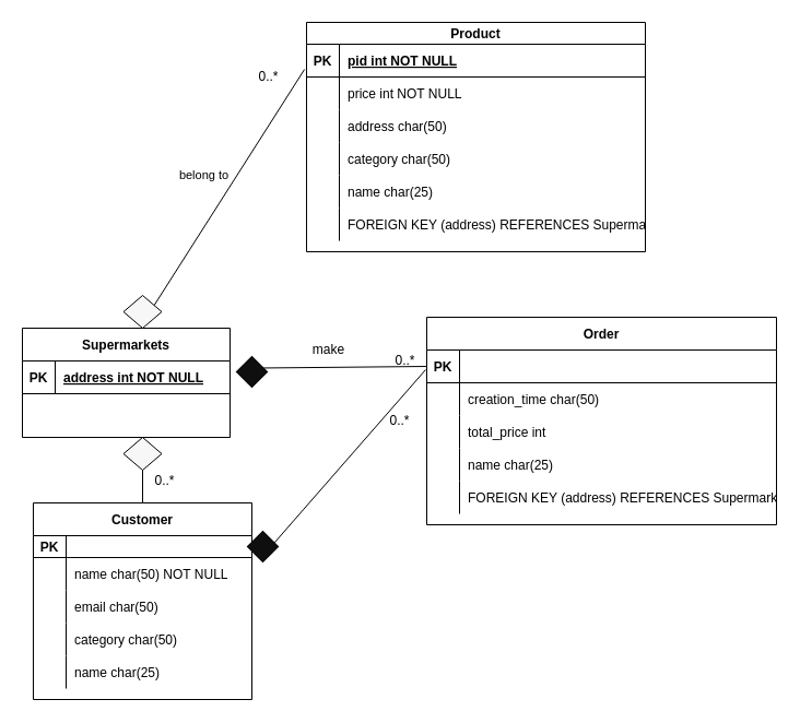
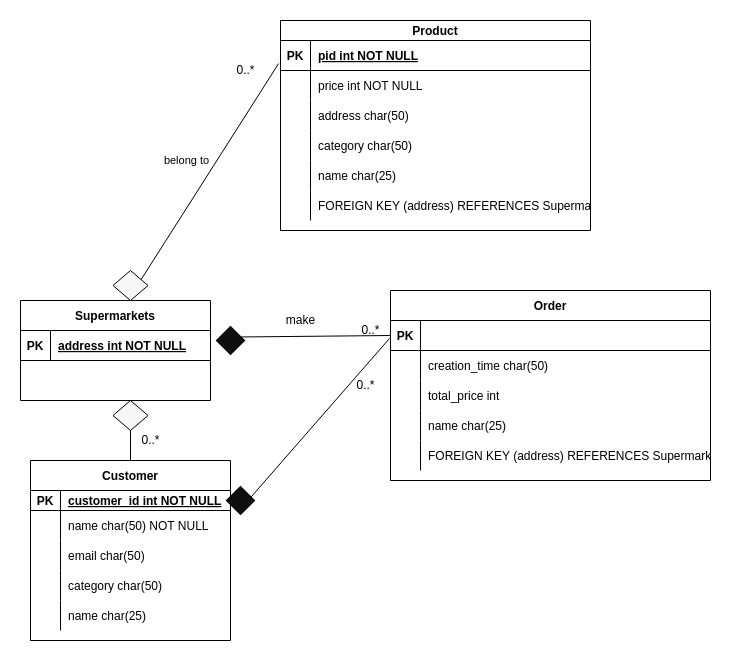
  <mxCell id="0" />
  <mxCell id="1" parent="0" />
  <mxCell id="2" value="Supermarkets" style="shape=table;startSize=30;container=1;collapsible=1;childLayout=tableLayout;fixedRows=1;rowLines=0;fontStyle=1;align=center;resizeLast=1;" vertex="1" parent="1"><mxGeometry x="20" y="300" width="190" height="100" as="geometry" /></mxCell>
  <mxCell id="3" value="" style="shape=partialRectangle;collapsible=0;dropTarget=0;pointerEvents=0;fillColor=none;points=[[0,0.5],[1,0.5]];portConstraint=eastwest;top=0;left=0;right=0;bottom=1;" vertex="1" parent="2"><mxGeometry y="30" width="190" height="30" as="geometry" /></mxCell>
  <mxCell id="4" value="PK" style="shape=partialRectangle;overflow=hidden;connectable=0;fillColor=none;top=0;left=0;bottom=0;right=0;fontStyle=1;" vertex="1" parent="3"><mxGeometry width="30" height="30" as="geometry"><mxRectangle width="30" height="30" as="alternateBounds" /></mxGeometry></mxCell>
  <mxCell id="5" value="address int NOT NULL " style="shape=partialRectangle;overflow=hidden;connectable=0;fillColor=none;top=0;left=0;bottom=0;right=0;align=left;spacingLeft=6;fontStyle=5;" vertex="1" parent="3"><mxGeometry x="30" width="160" height="30" as="geometry"><mxRectangle width="160" height="30" as="alternateBounds" /></mxGeometry></mxCell>
  <mxCell id="6" value="" style="shape=partialRectangle;collapsible=0;dropTarget=0;pointerEvents=0;fillColor=none;points=[[0,0.5],[1,0.5]];portConstraint=eastwest;top=0;left=0;right=0;bottom=0;" vertex="1" parent="2"><mxGeometry y="60" width="190" height="30" as="geometry" /></mxCell>
  <mxCell id="7" value="" style="shape=partialRectangle;overflow=hidden;connectable=0;fillColor=none;top=0;left=0;bottom=0;right=0;" vertex="1" parent="6"><mxGeometry width="30" height="30" as="geometry"><mxRectangle width="30" height="30" as="alternateBounds" /></mxGeometry></mxCell>
  <mxCell id="8" value="Product" style="shape=table;startSize=20;container=1;collapsible=1;childLayout=tableLayout;fixedRows=1;rowLines=0;fontStyle=1;align=center;resizeLast=1;" vertex="1" parent="1"><mxGeometry x="280" y="20" width="310" height="210" as="geometry" /></mxCell>
  <mxCell id="9" value="" style="shape=partialRectangle;collapsible=0;dropTarget=0;pointerEvents=0;fillColor=none;points=[[0,0.5],[1,0.5]];portConstraint=eastwest;top=0;left=0;right=0;bottom=1;" vertex="1" parent="8"><mxGeometry y="20" width="310" height="30" as="geometry" /></mxCell>
  <mxCell id="10" value="PK" style="shape=partialRectangle;overflow=hidden;connectable=0;fillColor=none;top=0;left=0;bottom=0;right=0;fontStyle=1;" vertex="1" parent="9"><mxGeometry width="30" height="30" as="geometry"><mxRectangle width="30" height="30" as="alternateBounds" /></mxGeometry></mxCell>
  <mxCell id="11" value="pid int NOT NULL " style="shape=partialRectangle;overflow=hidden;connectable=0;fillColor=none;top=0;left=0;bottom=0;right=0;align=left;spacingLeft=6;fontStyle=5;" vertex="1" parent="9"><mxGeometry x="30" width="280" height="30" as="geometry"><mxRectangle width="280" height="30" as="alternateBounds" /></mxGeometry></mxCell>
  <mxCell id="12" value="" style="shape=partialRectangle;collapsible=0;dropTarget=0;pointerEvents=0;fillColor=none;points=[[0,0.5],[1,0.5]];portConstraint=eastwest;top=0;left=0;right=0;bottom=0;" vertex="1" parent="8"><mxGeometry y="50" width="310" height="30" as="geometry" /></mxCell>
  <mxCell id="13" value="" style="shape=partialRectangle;overflow=hidden;connectable=0;fillColor=none;top=0;left=0;bottom=0;right=0;" vertex="1" parent="12"><mxGeometry width="30" height="30" as="geometry"><mxRectangle width="30" height="30" as="alternateBounds" /></mxGeometry></mxCell>
  <mxCell id="14" value="price int NOT NULL" style="shape=partialRectangle;overflow=hidden;connectable=0;fillColor=none;top=0;left=0;bottom=0;right=0;align=left;spacingLeft=6;" vertex="1" parent="12"><mxGeometry x="30" width="280" height="30" as="geometry"><mxRectangle width="280" height="30" as="alternateBounds" /></mxGeometry></mxCell>
  <mxCell id="15" value="" style="shape=partialRectangle;collapsible=0;dropTarget=0;pointerEvents=0;fillColor=none;points=[[0,0.5],[1,0.5]];portConstraint=eastwest;top=0;left=0;right=0;bottom=0;" vertex="1" parent="8"><mxGeometry y="80" width="310" height="30" as="geometry" /></mxCell>
  <mxCell id="16" value="" style="shape=partialRectangle;overflow=hidden;connectable=0;fillColor=none;top=0;left=0;bottom=0;right=0;" vertex="1" parent="15"><mxGeometry width="30" height="30" as="geometry"><mxRectangle width="30" height="30" as="alternateBounds" /></mxGeometry></mxCell>
  <mxCell id="17" value="address char(50)" style="shape=partialRectangle;overflow=hidden;connectable=0;fillColor=none;top=0;left=0;bottom=0;right=0;align=left;spacingLeft=6;" vertex="1" parent="15"><mxGeometry x="30" width="280" height="30" as="geometry"><mxRectangle width="280" height="30" as="alternateBounds" /></mxGeometry></mxCell>
  <mxCell id="18" value="" style="shape=partialRectangle;collapsible=0;dropTarget=0;pointerEvents=0;fillColor=none;points=[[0,0.5],[1,0.5]];portConstraint=eastwest;top=0;left=0;right=0;bottom=0;" vertex="1" parent="8"><mxGeometry y="110" width="310" height="30" as="geometry" /></mxCell>
  <mxCell id="19" value="" style="shape=partialRectangle;overflow=hidden;connectable=0;fillColor=none;top=0;left=0;bottom=0;right=0;" vertex="1" parent="18"><mxGeometry width="30" height="30" as="geometry"><mxRectangle width="30" height="30" as="alternateBounds" /></mxGeometry></mxCell>
  <mxCell id="20" value="category char(50)" style="shape=partialRectangle;overflow=hidden;connectable=0;fillColor=none;top=0;left=0;bottom=0;right=0;align=left;spacingLeft=6;" vertex="1" parent="18"><mxGeometry x="30" width="280" height="30" as="geometry"><mxRectangle width="280" height="30" as="alternateBounds" /></mxGeometry></mxCell>
  <mxCell id="21" value="" style="shape=partialRectangle;collapsible=0;dropTarget=0;pointerEvents=0;fillColor=none;points=[[0,0.5],[1,0.5]];portConstraint=eastwest;top=0;left=0;right=0;bottom=0;" vertex="1" parent="8"><mxGeometry y="140" width="310" height="30" as="geometry" /></mxCell>
  <mxCell id="22" value="" style="shape=partialRectangle;overflow=hidden;connectable=0;fillColor=none;top=0;left=0;bottom=0;right=0;" vertex="1" parent="21"><mxGeometry width="30" height="30" as="geometry"><mxRectangle width="30" height="30" as="alternateBounds" /></mxGeometry></mxCell>
  <mxCell id="23" value="name char(25)" style="shape=partialRectangle;overflow=hidden;connectable=0;fillColor=none;top=0;left=0;bottom=0;right=0;align=left;spacingLeft=6;" vertex="1" parent="21"><mxGeometry x="30" width="280" height="30" as="geometry"><mxRectangle width="280" height="30" as="alternateBounds" /></mxGeometry></mxCell>
  <mxCell id="24" value="" style="shape=partialRectangle;collapsible=0;dropTarget=0;pointerEvents=0;fillColor=none;points=[[0,0.5],[1,0.5]];portConstraint=eastwest;top=0;left=0;right=0;bottom=0;" vertex="1" parent="8"><mxGeometry y="170" width="310" height="30" as="geometry" /></mxCell>
  <mxCell id="25" value="" style="shape=partialRectangle;overflow=hidden;connectable=0;fillColor=none;top=0;left=0;bottom=0;right=0;" vertex="1" parent="24"><mxGeometry width="30" height="30" as="geometry"><mxRectangle width="30" height="30" as="alternateBounds" /></mxGeometry></mxCell>
  <mxCell id="26" value="FOREIGN KEY (address) REFERENCES Supermarkets(address)" style="shape=partialRectangle;overflow=hidden;connectable=0;fillColor=none;top=0;left=0;bottom=0;right=0;align=left;spacingLeft=6;" vertex="1" parent="24"><mxGeometry x="30" width="280" height="30" as="geometry"><mxRectangle width="280" height="30" as="alternateBounds" /></mxGeometry></mxCell>
  <mxCell id="27" value="Order" style="shape=table;startSize=30;container=1;collapsible=1;childLayout=tableLayout;fixedRows=1;rowLines=0;fontStyle=1;align=center;resizeLast=1;" vertex="1" parent="1"><mxGeometry x="390" y="290" width="320" height="190" as="geometry" /></mxCell>
  <mxCell id="28" value="" style="shape=partialRectangle;collapsible=0;dropTarget=0;pointerEvents=0;fillColor=none;points=[[0,0.5],[1,0.5]];portConstraint=eastwest;top=0;left=0;right=0;bottom=1;" vertex="1" parent="27"><mxGeometry y="30" width="320" height="30" as="geometry" /></mxCell>
  <mxCell id="29" value="PK" style="shape=partialRectangle;overflow=hidden;connectable=0;fillColor=none;top=0;left=0;bottom=0;right=0;fontStyle=1;" vertex="1" parent="28"><mxGeometry width="30" height="30" as="geometry"><mxRectangle width="30" height="30" as="alternateBounds" /></mxGeometry></mxCell>
  <mxCell id="30" value="" style="shape=partialRectangle;collapsible=0;dropTarget=0;pointerEvents=0;fillColor=none;points=[[0,0.5],[1,0.5]];portConstraint=eastwest;top=0;left=0;right=0;bottom=0;" vertex="1" parent="27"><mxGeometry y="60" width="320" height="30" as="geometry" /></mxCell>
  <mxCell id="31" value="" style="shape=partialRectangle;overflow=hidden;connectable=0;fillColor=none;top=0;left=0;bottom=0;right=0;" vertex="1" parent="30"><mxGeometry width="30" height="30" as="geometry"><mxRectangle width="30" height="30" as="alternateBounds" /></mxGeometry></mxCell>
  <mxCell id="32" value="creation_time char(50)" style="shape=partialRectangle;overflow=hidden;connectable=0;fillColor=none;top=0;left=0;bottom=0;right=0;align=left;spacingLeft=6;" vertex="1" parent="30"><mxGeometry x="30" width="290" height="30" as="geometry"><mxRectangle width="290" height="30" as="alternateBounds" /></mxGeometry></mxCell>
  <mxCell id="33" value="" style="shape=partialRectangle;collapsible=0;dropTarget=0;pointerEvents=0;fillColor=none;points=[[0,0.5],[1,0.5]];portConstraint=eastwest;top=0;left=0;right=0;bottom=0;" vertex="1" parent="27"><mxGeometry y="90" width="320" height="30" as="geometry" /></mxCell>
  <mxCell id="34" value="" style="shape=partialRectangle;overflow=hidden;connectable=0;fillColor=none;top=0;left=0;bottom=0;right=0;" vertex="1" parent="33"><mxGeometry width="30" height="30" as="geometry"><mxRectangle width="30" height="30" as="alternateBounds" /></mxGeometry></mxCell>
  <mxCell id="35" value="total_price int" style="shape=partialRectangle;overflow=hidden;connectable=0;fillColor=none;top=0;left=0;bottom=0;right=0;align=left;spacingLeft=6;" vertex="1" parent="33"><mxGeometry x="30" width="290" height="30" as="geometry"><mxRectangle width="290" height="30" as="alternateBounds" /></mxGeometry></mxCell>
  <mxCell id="36" value="" style="shape=partialRectangle;collapsible=0;dropTarget=0;pointerEvents=0;fillColor=none;points=[[0,0.5],[1,0.5]];portConstraint=eastwest;top=0;left=0;right=0;bottom=0;" vertex="1" parent="27"><mxGeometry y="120" width="320" height="30" as="geometry" /></mxCell>
  <mxCell id="37" value="" style="shape=partialRectangle;overflow=hidden;connectable=0;fillColor=none;top=0;left=0;bottom=0;right=0;" vertex="1" parent="36"><mxGeometry width="30" height="30" as="geometry"><mxRectangle width="30" height="30" as="alternateBounds" /></mxGeometry></mxCell>
  <mxCell id="38" value="name char(25)" style="shape=partialRectangle;overflow=hidden;connectable=0;fillColor=none;top=0;left=0;bottom=0;right=0;align=left;spacingLeft=6;" vertex="1" parent="36"><mxGeometry x="30" width="290" height="30" as="geometry"><mxRectangle width="290" height="30" as="alternateBounds" /></mxGeometry></mxCell>
  <mxCell id="39" value="" style="shape=partialRectangle;collapsible=0;dropTarget=0;pointerEvents=0;fillColor=none;points=[[0,0.5],[1,0.5]];portConstraint=eastwest;top=0;left=0;right=0;bottom=0;" vertex="1" parent="27"><mxGeometry y="150" width="320" height="30" as="geometry" /></mxCell>
  <mxCell id="40" value="" style="shape=partialRectangle;overflow=hidden;connectable=0;fillColor=none;top=0;left=0;bottom=0;right=0;" vertex="1" parent="39"><mxGeometry width="30" height="30" as="geometry"><mxRectangle width="30" height="30" as="alternateBounds" /></mxGeometry></mxCell>
  <mxCell id="41" value="FOREIGN KEY (address) REFERENCES Supermarkets(address)" style="shape=partialRectangle;overflow=hidden;connectable=0;fillColor=none;top=0;left=0;bottom=0;right=0;align=left;spacingLeft=6;" vertex="1" parent="39"><mxGeometry x="30" width="290" height="30" as="geometry"><mxRectangle width="290" height="30" as="alternateBounds" /></mxGeometry></mxCell>
  <mxCell id="42" value="Customer" style="shape=table;startSize=30;container=1;collapsible=1;childLayout=tableLayout;fixedRows=1;rowLines=0;fontStyle=1;align=center;resizeLast=1;" vertex="1" parent="1"><mxGeometry x="30" y="460" width="200" height="180" as="geometry" /></mxCell>
  <mxCell id="43" value="" style="shape=partialRectangle;collapsible=0;dropTarget=0;pointerEvents=0;fillColor=none;points=[[0,0.5],[1,0.5]];portConstraint=eastwest;top=0;left=0;right=0;bottom=1;" vertex="1" parent="42"><mxGeometry y="30" width="200" height="20" as="geometry" /></mxCell>
  <mxCell id="44" value="PK" style="shape=partialRectangle;overflow=hidden;connectable=0;fillColor=none;top=0;left=0;bottom=0;right=0;fontStyle=1;" vertex="1" parent="43"><mxGeometry width="30" height="20" as="geometry"><mxRectangle width="30" height="20" as="alternateBounds" /></mxGeometry></mxCell>
+ <mxCell id="45" value="customer_id int NOT NULL " style="shape=partialRectangle;overflow=hidden;connectable=0;fillColor=none;top=0;left=0;bottom=0;right=0;align=left;spacingLeft=6;fontStyle=5;" vertex="1" parent="43"><mxGeometry x="30" width="170" height="20" as="geometry"><mxRectangle width="170" height="20" as="alternateBounds" /></mxGeometry></mxCell>
  <mxCell id="46" value="" style="shape=partialRectangle;collapsible=0;dropTarget=0;pointerEvents=0;fillColor=none;points=[[0,0.5],[1,0.5]];portConstraint=eastwest;top=0;left=0;right=0;bottom=0;" vertex="1" parent="42"><mxGeometry y="50" width="200" height="30" as="geometry" /></mxCell>
  <mxCell id="47" value="" style="shape=partialRectangle;overflow=hidden;connectable=0;fillColor=none;top=0;left=0;bottom=0;right=0;" vertex="1" parent="46"><mxGeometry width="30" height="30" as="geometry"><mxRectangle width="30" height="30" as="alternateBounds" /></mxGeometry></mxCell>
  <mxCell id="48" value="name char(50) NOT NULL" style="shape=partialRectangle;overflow=hidden;connectable=0;fillColor=none;top=0;left=0;bottom=0;right=0;align=left;spacingLeft=6;" vertex="1" parent="46"><mxGeometry x="30" width="170" height="30" as="geometry"><mxRectangle width="170" height="30" as="alternateBounds" /></mxGeometry></mxCell>
  <mxCell id="49" value="" style="shape=partialRectangle;collapsible=0;dropTarget=0;pointerEvents=0;fillColor=none;points=[[0,0.5],[1,0.5]];portConstraint=eastwest;top=0;left=0;right=0;bottom=0;" vertex="1" parent="42"><mxGeometry y="80" width="200" height="30" as="geometry" /></mxCell>
  <mxCell id="50" value="" style="shape=partialRectangle;overflow=hidden;connectable=0;fillColor=none;top=0;left=0;bottom=0;right=0;" vertex="1" parent="49"><mxGeometry width="30" height="30" as="geometry"><mxRectangle width="30" height="30" as="alternateBounds" /></mxGeometry></mxCell>
  <mxCell id="51" value="email char(50)" style="shape=partialRectangle;overflow=hidden;connectable=0;fillColor=none;top=0;left=0;bottom=0;right=0;align=left;spacingLeft=6;" vertex="1" parent="49"><mxGeometry x="30" width="170" height="30" as="geometry"><mxRectangle width="170" height="30" as="alternateBounds" /></mxGeometry></mxCell>
  <mxCell id="52" value="" style="shape=partialRectangle;collapsible=0;dropTarget=0;pointerEvents=0;fillColor=none;points=[[0,0.5],[1,0.5]];portConstraint=eastwest;top=0;left=0;right=0;bottom=0;" vertex="1" parent="42"><mxGeometry y="110" width="200" height="30" as="geometry" /></mxCell>
  <mxCell id="53" value="" style="shape=partialRectangle;overflow=hidden;connectable=0;fillColor=none;top=0;left=0;bottom=0;right=0;" vertex="1" parent="52"><mxGeometry width="30" height="30" as="geometry"><mxRectangle width="30" height="30" as="alternateBounds" /></mxGeometry></mxCell>
  <mxCell id="54" value="category char(50)" style="shape=partialRectangle;overflow=hidden;connectable=0;fillColor=none;top=0;left=0;bottom=0;right=0;align=left;spacingLeft=6;" vertex="1" parent="52"><mxGeometry x="30" width="170" height="30" as="geometry"><mxRectangle width="170" height="30" as="alternateBounds" /></mxGeometry></mxCell>
  <mxCell id="55" value="" style="shape=partialRectangle;collapsible=0;dropTarget=0;pointerEvents=0;fillColor=none;points=[[0,0.5],[1,0.5]];portConstraint=eastwest;top=0;left=0;right=0;bottom=0;" vertex="1" parent="42"><mxGeometry y="140" width="200" height="30" as="geometry" /></mxCell>
  <mxCell id="56" value="" style="shape=partialRectangle;overflow=hidden;connectable=0;fillColor=none;top=0;left=0;bottom=0;right=0;" vertex="1" parent="55"><mxGeometry width="30" height="30" as="geometry"><mxRectangle width="30" height="30" as="alternateBounds" /></mxGeometry></mxCell>
  <mxCell id="57" value="name char(25)" style="shape=partialRectangle;overflow=hidden;connectable=0;fillColor=none;top=0;left=0;bottom=0;right=0;align=left;spacingLeft=6;" vertex="1" parent="55"><mxGeometry x="30" width="170" height="30" as="geometry"><mxRectangle width="170" height="30" as="alternateBounds" /></mxGeometry></mxCell>
  <mxCell id="58" value="make" style="text;html=1;align=center;verticalAlign=middle;resizable=0;points=[];autosize=1;strokeColor=none;fillColor=none;" vertex="1" parent="1"><mxGeometry x="280" y="310" width="40" height="20" as="geometry" /></mxCell>
  <mxCell id="59" value="0..*" style="text;html=1;align=center;verticalAlign=middle;resizable=0;points=[];autosize=1;strokeColor=none;fillColor=none;" vertex="1" parent="1"><mxGeometry x="355" y="320" width="30" height="20" as="geometry" /></mxCell>
  <mxCell id="60" value="" style="balckSpace=wrap;html=1;aspect=fixed;strokeColor=#000000;fillColor=#0F0F0F;rotation=45;" vertex="1" parent="1"><mxGeometry x="220" y="330" width="20" height="20" as="geometry" /></mxCell>
  <mxCell id="61" value="" style="endArrow=none;html=1;exitX=0.75;exitY=0;exitDx=0;exitDy=0;entryX=0;entryY=0.5;entryDx=0;entryDy=0;" edge="1" parent="1" source="60" target="28"><mxGeometry width="50" height="50" relative="1" as="geometry"><mxPoint x="390" y="590" as="sourcePoint" /><mxPoint x="440" y="540" as="targetPoint" /></mxGeometry></mxCell>
  <mxCell id="62" value="" style="endArrow=none;html=1;entryX=0.5;entryY=0;entryDx=0;entryDy=0;" edge="1" parent="1" target="42"><mxGeometry width="50" height="50" relative="1" as="geometry"><mxPoint x="130" y="420" as="sourcePoint" /><mxPoint x="144.7" y="463.54" as="targetPoint" /></mxGeometry></mxCell>
  <mxCell id="63" value="" style="rhombus;whiteSpace=wrap;html=1;strokeColor=#000000;fillColor=#F7F7F7;" vertex="1" parent="1"><mxGeometry x="112.5" y="400" width="35" height="30" as="geometry" /></mxCell>
  <mxCell id="64" value="0..*" style="text;html=1;align=center;verticalAlign=middle;resizable=0;points=[];autosize=1;strokeColor=none;fillColor=none;" vertex="1" parent="1"><mxGeometry x="135" y="430" width="30" height="20" as="geometry" /></mxCell>
  <mxCell id="65" value="" style="endArrow=none;html=1;entryX=1.133;entryY=0.9;entryDx=0;entryDy=0;entryPerimeter=0;exitX=0.75;exitY=0;exitDx=0;exitDy=0;" edge="1" parent="1" source="67" target="59"><mxGeometry width="50" height="50" relative="1" as="geometry"><mxPoint x="200" y="440" as="sourcePoint" /><mxPoint x="400" y="345" as="targetPoint" /></mxGeometry></mxCell>
  <mxCell id="66" value="0..*" style="text;html=1;align=center;verticalAlign=middle;resizable=0;points=[];autosize=1;strokeColor=none;fillColor=none;" vertex="1" parent="1"><mxGeometry x="350" y="375" width="30" height="20" as="geometry" /></mxCell>
  <mxCell id="67" value="" style="balckSpace=wrap;html=1;aspect=fixed;strokeColor=#000000;fillColor=#0F0F0F;rotation=45;" vertex="1" parent="1"><mxGeometry x="230" y="490" width="20" height="20" as="geometry" /></mxCell>
  <mxCell id="68" value="belong to&lt;br&gt;" style="endArrow=none;html=1;entryX=-0.006;entryY=0.767;entryDx=0;entryDy=0;entryPerimeter=0;" edge="1" parent="1" target="9"><mxGeometry x="-0.02" y="26" width="50" height="50" relative="1" as="geometry"><mxPoint x="140" y="280" as="sourcePoint" /><mxPoint x="355" y="140" as="targetPoint" /><mxPoint as="offset" /></mxGeometry></mxCell>
  <mxCell id="69" value="" style="rhombus;whiteSpace=wrap;html=1;strokeColor=#000000;fillColor=#F7F7F7;" vertex="1" parent="1"><mxGeometry x="112.5" y="270" width="35" height="30" as="geometry" /></mxCell>
  <mxCell id="70" value="0..*" style="text;html=1;align=center;verticalAlign=middle;resizable=0;points=[];autosize=1;strokeColor=none;fillColor=none;" vertex="1" parent="1"><mxGeometry x="230" y="60" width="30" height="20" as="geometry" /></mxCell>
